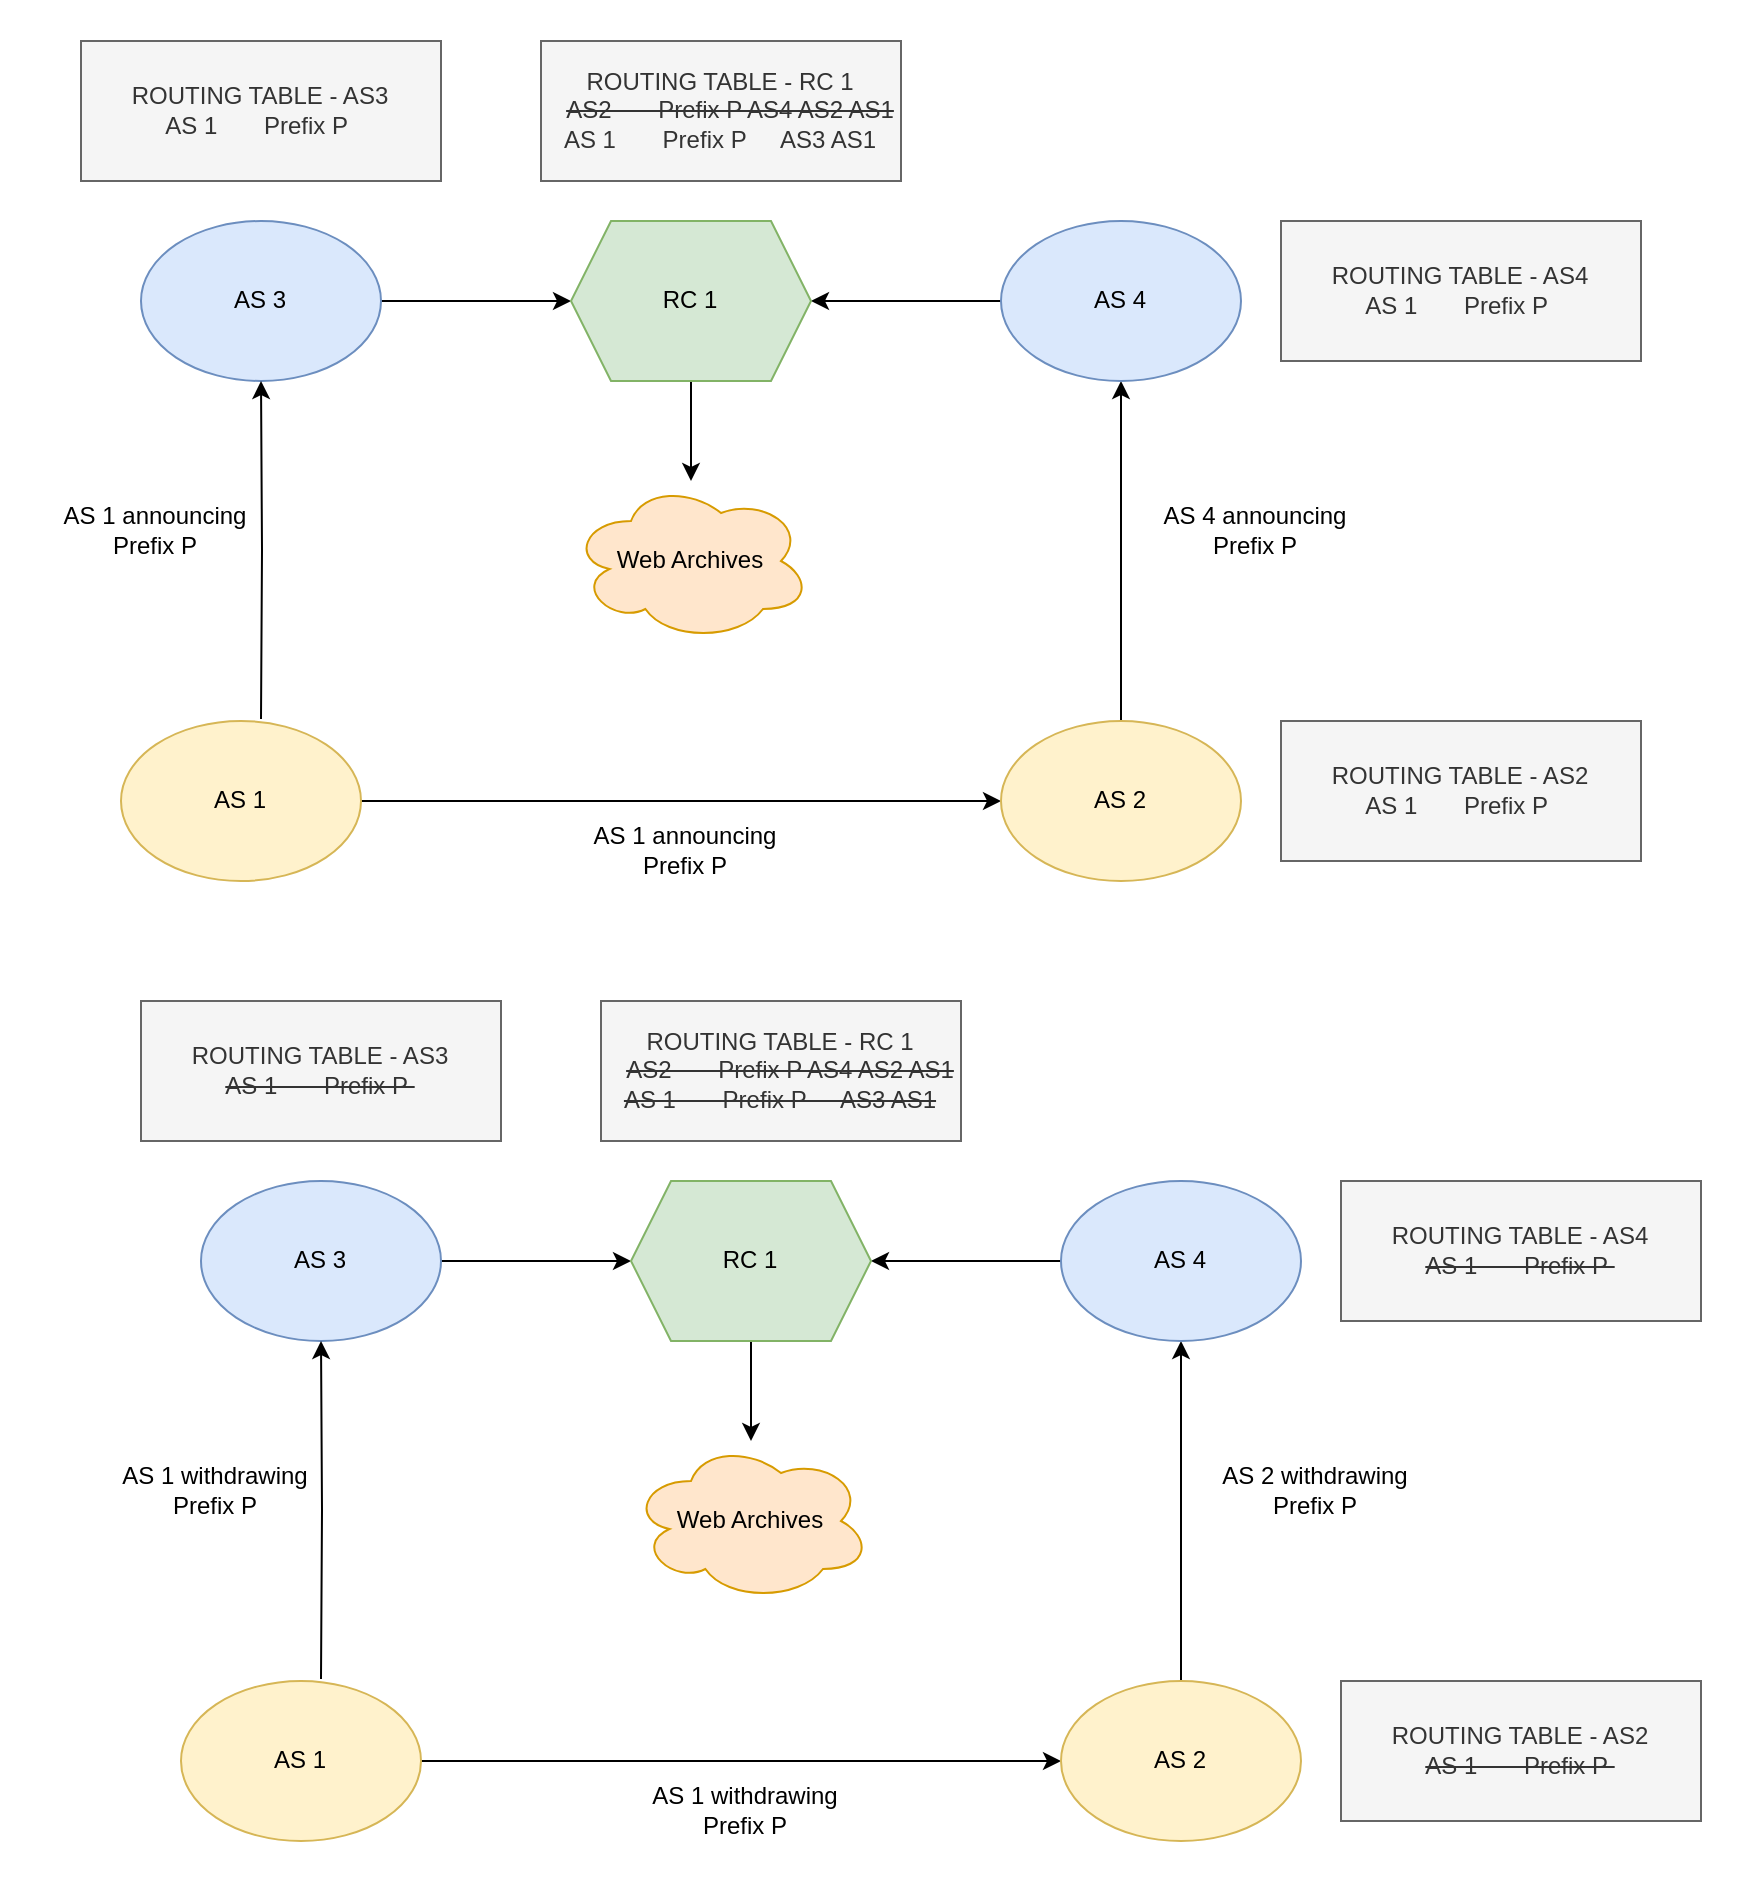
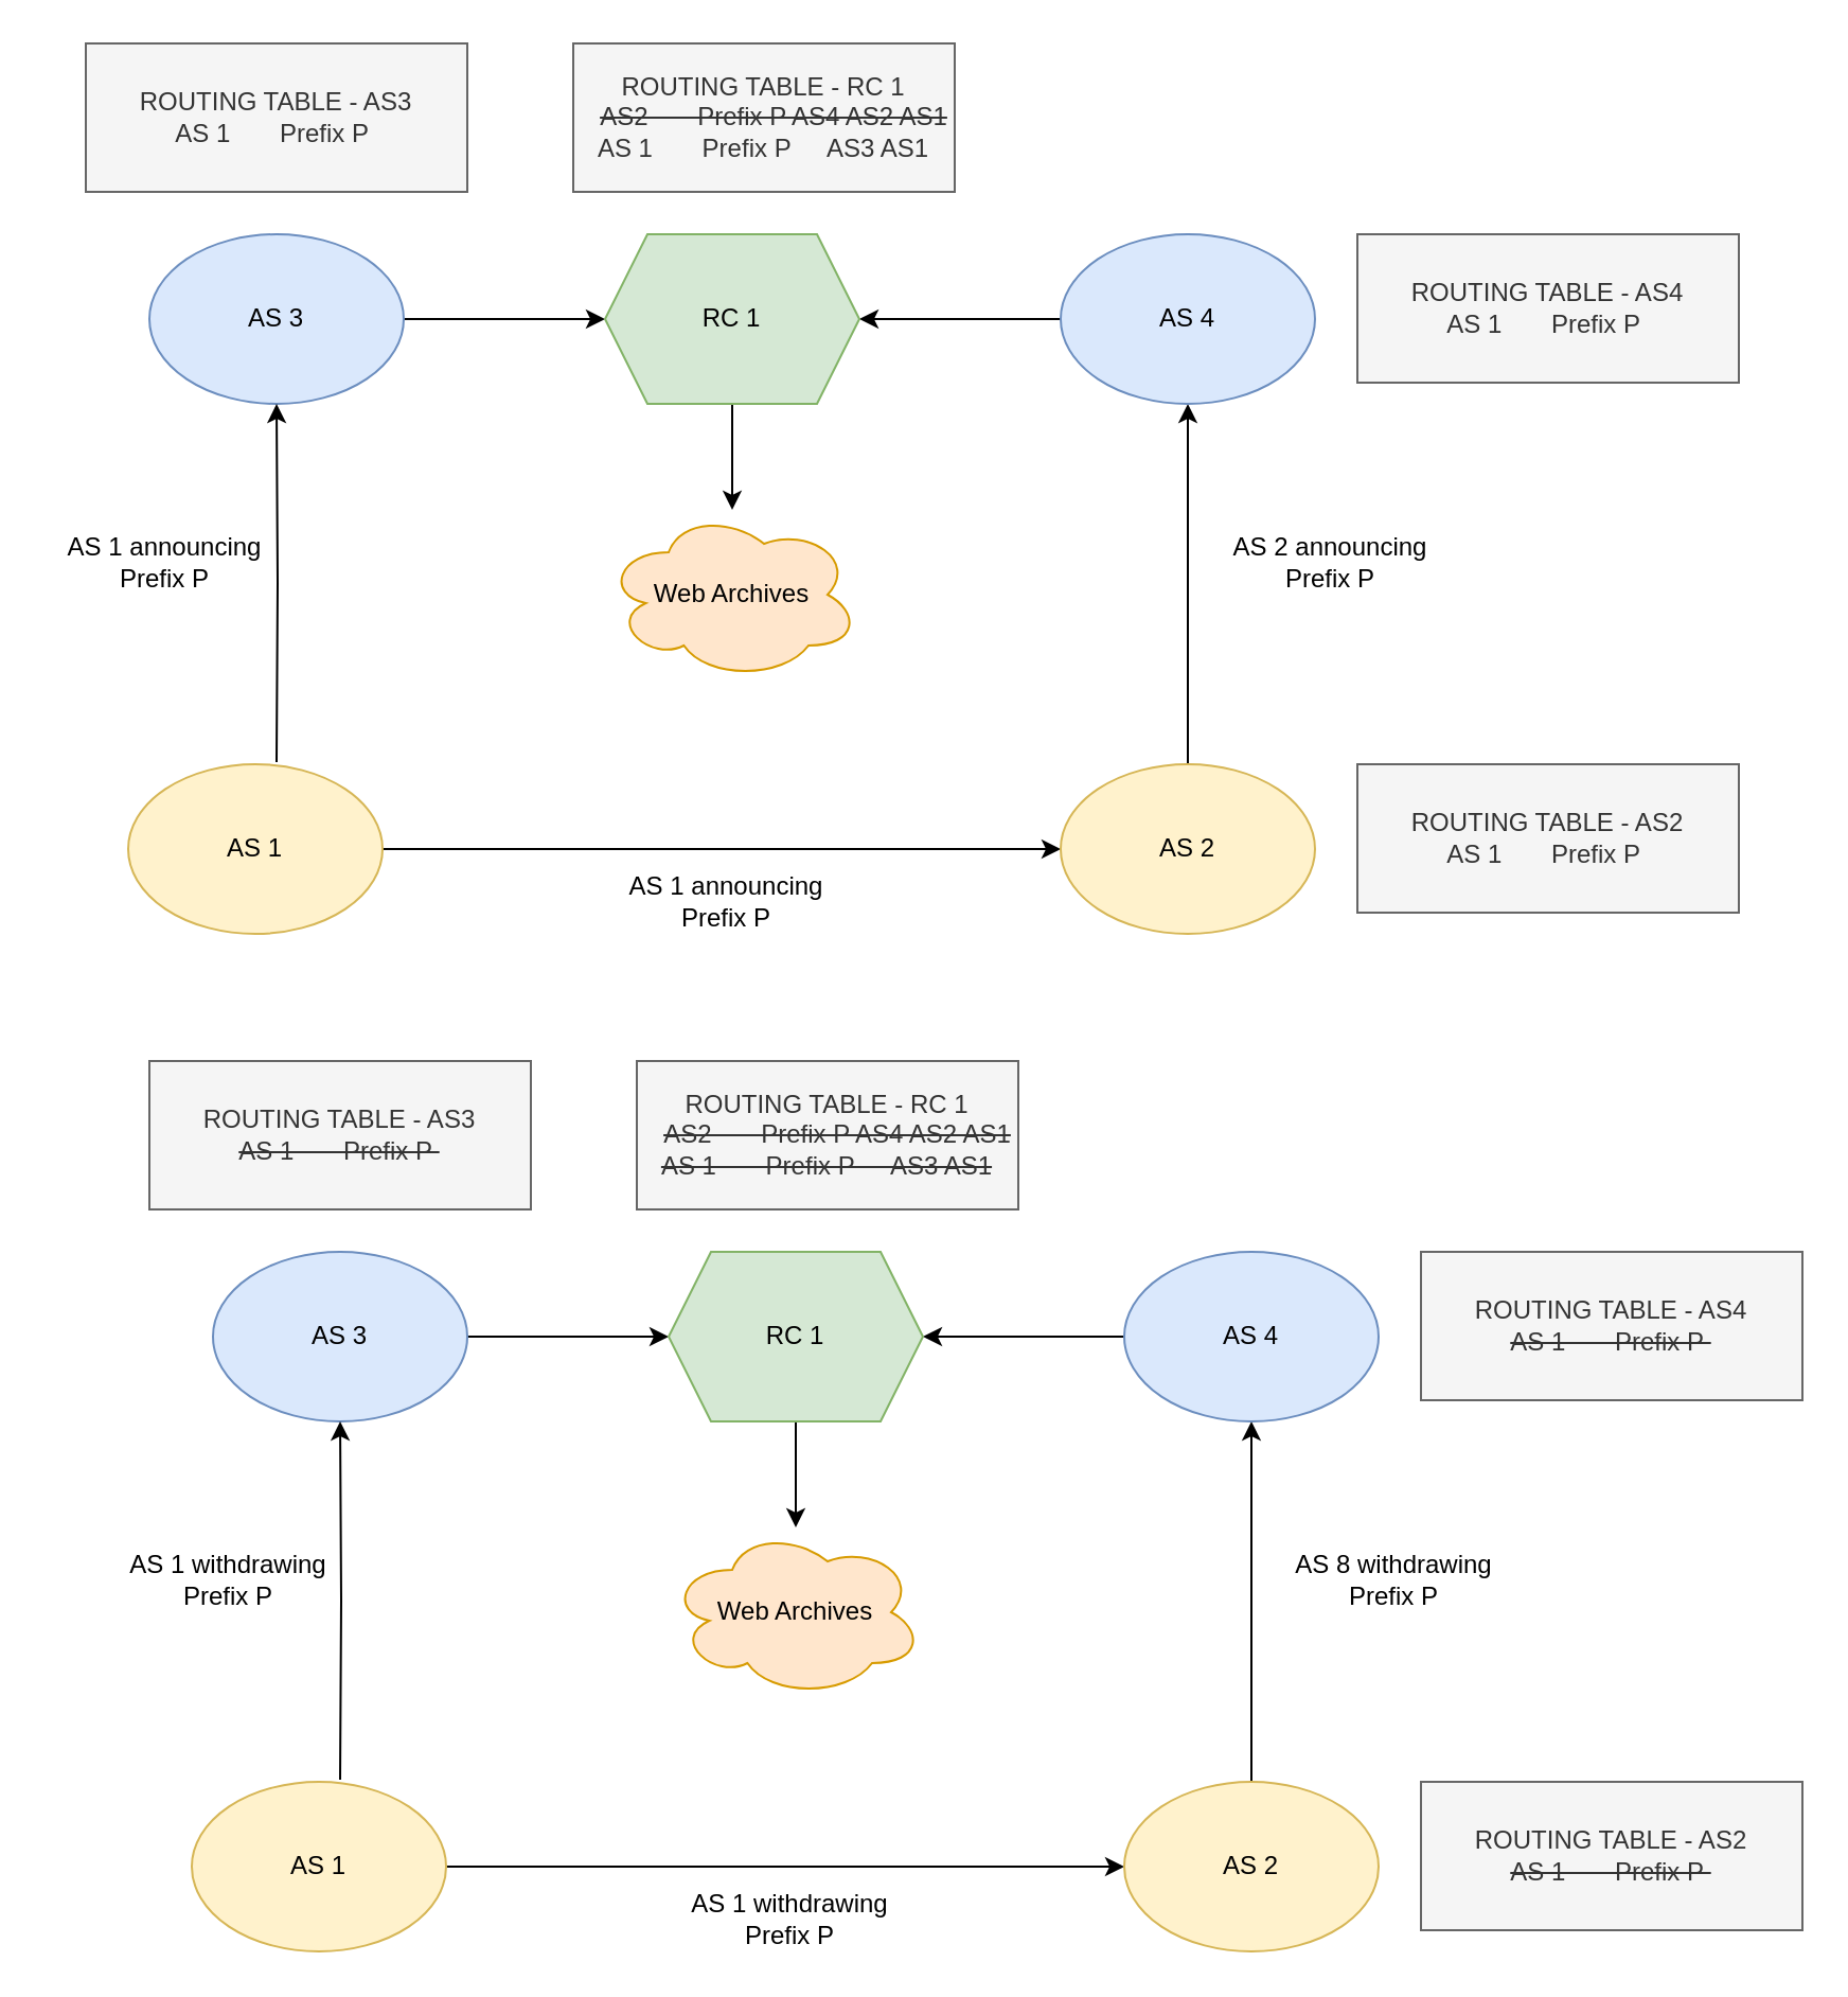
  <mxCell id="0" />
  <mxCell id="1" parent="0" />
  <mxCell id="2" value="" style="edgeStyle=orthogonalEdgeStyle;rounded=0;orthogonalLoop=1;jettySize=auto;html=1;" edge="1" parent="1" source="3" target="5"><mxGeometry relative="1" as="geometry"><mxPoint x="280" y="400" as="targetPoint" /></mxGeometry></mxCell>
  <mxCell id="3" value="AS 1" style="ellipse;whiteSpace=wrap;html=1;fillColor=#fff2cc;strokeColor=#d6b656;" vertex="1" parent="1"><mxGeometry x="60" y="360" width="120" height="80" as="geometry" /></mxCell>
  <mxCell id="4" value="" style="edgeStyle=orthogonalEdgeStyle;rounded=0;orthogonalLoop=1;jettySize=auto;html=1;" edge="1" parent="1" source="5" target="7"><mxGeometry relative="1" as="geometry"><mxPoint x="560" y="240" as="targetPoint" /></mxGeometry></mxCell>
  <mxCell id="5" value="AS 2" style="ellipse;whiteSpace=wrap;html=1;fillColor=#fff2cc;strokeColor=#d6b656;" vertex="1" parent="1"><mxGeometry x="500" y="360" width="120" height="80" as="geometry" /></mxCell>
  <mxCell id="6" value="" style="edgeStyle=orthogonalEdgeStyle;rounded=0;orthogonalLoop=1;jettySize=auto;html=1;" edge="1" parent="1" source="7" target="18"><mxGeometry relative="1" as="geometry" /></mxCell>
  <mxCell id="7" value="AS 4" style="ellipse;whiteSpace=wrap;html=1;fillColor=#dae8fc;strokeColor=#6c8ebf;" vertex="1" parent="1"><mxGeometry x="500" y="110" width="120" height="80" as="geometry" /></mxCell>
  <mxCell id="8" value="" style="edgeStyle=orthogonalEdgeStyle;rounded=0;orthogonalLoop=1;jettySize=auto;html=1;" edge="1" parent="1" source="9" target="18"><mxGeometry relative="1" as="geometry" /></mxCell>
  <mxCell id="9" value="AS 3" style="ellipse;whiteSpace=wrap;html=1;fillColor=#dae8fc;strokeColor=#6c8ebf;" vertex="1" parent="1"><mxGeometry x="70" y="110" width="120" height="80" as="geometry" /></mxCell>
  <mxCell id="10" value="AS 1 announcing Prefix P" style="text;html=1;align=center;verticalAlign=middle;whiteSpace=wrap;rounded=0;" vertex="1" parent="1"><mxGeometry x="285" y="410" width="115" height="30" as="geometry" /></mxCell>
  <mxCell id="11" value="ROUTING TABLE - AS2&lt;div&gt;AS 1&amp;nbsp; &amp;nbsp; &amp;nbsp; &amp;nbsp;Prefix P&amp;nbsp;&lt;/div&gt;" style="rounded=0;whiteSpace=wrap;html=1;fillColor=#f5f5f5;fontColor=#333333;strokeColor=#666666;" vertex="1" parent="1"><mxGeometry x="640" y="360" width="180" height="70" as="geometry" /></mxCell>
- <mxCell id="12" value="AS 4 announcing Prefix P" style="text;html=1;align=center;verticalAlign=middle;whiteSpace=wrap;rounded=0;" vertex="1" parent="1"><mxGeometry x="570" y="250" width="115" height="30" as="geometry" /></mxCell>
+ <mxCell id="12" value="AS 2 announcing Prefix P" style="text;html=1;align=center;verticalAlign=middle;whiteSpace=wrap;rounded=0;" vertex="1" parent="1"><mxGeometry x="570" y="250" width="115" height="30" as="geometry" /></mxCell>
  <mxCell id="13" value="ROUTING TABLE - AS4&lt;div&gt;AS 1&amp;nbsp; &amp;nbsp; &amp;nbsp; &amp;nbsp;Prefix P&amp;nbsp;&lt;/div&gt;" style="rounded=0;whiteSpace=wrap;html=1;fillColor=#f5f5f5;fontColor=#333333;strokeColor=#666666;" vertex="1" parent="1"><mxGeometry x="640" y="110" width="180" height="70" as="geometry" /></mxCell>
  <mxCell id="14" value="" style="edgeStyle=orthogonalEdgeStyle;rounded=0;orthogonalLoop=1;jettySize=auto;html=1;entryX=0.5;entryY=1;entryDx=0;entryDy=0;" edge="1" parent="1" target="9"><mxGeometry relative="1" as="geometry"><mxPoint x="130" y="359" as="sourcePoint" /><mxPoint x="440" y="359" as="targetPoint" /></mxGeometry></mxCell>
  <mxCell id="15" value="AS 1 announcing Prefix P" style="text;html=1;align=center;verticalAlign=middle;whiteSpace=wrap;rounded=0;" vertex="1" parent="1"><mxGeometry x="20" y="250" width="115" height="30" as="geometry" /></mxCell>
  <mxCell id="16" value="ROUTING TABLE - AS3&lt;div&gt;AS 1&amp;nbsp; &amp;nbsp; &amp;nbsp; &amp;nbsp;Prefix P&amp;nbsp;&lt;/div&gt;" style="rounded=0;whiteSpace=wrap;html=1;fillColor=#f5f5f5;fontColor=#333333;strokeColor=#666666;" vertex="1" parent="1"><mxGeometry x="40" y="20" width="180" height="70" as="geometry" /></mxCell>
  <mxCell id="17" value="" style="edgeStyle=orthogonalEdgeStyle;rounded=0;orthogonalLoop=1;jettySize=auto;html=1;" edge="1" parent="1" source="18" target="20"><mxGeometry relative="1" as="geometry" /></mxCell>
  <mxCell id="18" value="RC 1" style="shape=hexagon;perimeter=hexagonPerimeter2;whiteSpace=wrap;html=1;fixedSize=1;fillColor=#d5e8d4;strokeColor=#82b366;" vertex="1" parent="1"><mxGeometry x="285" y="110" width="120" height="80" as="geometry" /></mxCell>
  <mxCell id="19" value="ROUTING TABLE - RC 1&lt;div&gt;&amp;nbsp; &amp;nbsp;&lt;strike&gt;AS2&amp;nbsp; &amp;nbsp; &amp;nbsp; &amp;nbsp;Prefix P AS4 AS2 AS1&lt;/strike&gt;&lt;br&gt;&lt;div&gt;AS 1&amp;nbsp; &amp;nbsp; &amp;nbsp; &amp;nbsp;Prefix P&amp;nbsp; &amp;nbsp; &amp;nbsp;AS3 AS1&lt;/div&gt;&lt;/div&gt;" style="rounded=0;whiteSpace=wrap;html=1;fillColor=#f5f5f5;fontColor=#333333;strokeColor=#666666;" vertex="1" parent="1"><mxGeometry x="270" y="20" width="180" height="70" as="geometry" /></mxCell>
  <mxCell id="20" value="Web Archives" style="ellipse;shape=cloud;whiteSpace=wrap;html=1;fillColor=#ffe6cc;strokeColor=#d79b00;" vertex="1" parent="1"><mxGeometry x="285" y="240" width="120" height="80" as="geometry" /></mxCell>
  <mxCell id="21" value="" style="edgeStyle=orthogonalEdgeStyle;rounded=0;orthogonalLoop=1;jettySize=auto;html=1;" edge="1" parent="1" source="22" target="24"><mxGeometry relative="1" as="geometry"><mxPoint x="310" y="880" as="targetPoint" /></mxGeometry></mxCell>
  <mxCell id="22" value="AS 1" style="ellipse;whiteSpace=wrap;html=1;fillColor=#fff2cc;strokeColor=#d6b656;" vertex="1" parent="1"><mxGeometry x="90" y="840" width="120" height="80" as="geometry" /></mxCell>
  <mxCell id="23" value="" style="edgeStyle=orthogonalEdgeStyle;rounded=0;orthogonalLoop=1;jettySize=auto;html=1;" edge="1" parent="1" source="24" target="26"><mxGeometry relative="1" as="geometry"><mxPoint x="590" y="720" as="targetPoint" /></mxGeometry></mxCell>
  <mxCell id="24" value="AS 2" style="ellipse;whiteSpace=wrap;html=1;fillColor=#fff2cc;strokeColor=#d6b656;" vertex="1" parent="1"><mxGeometry x="530" y="840" width="120" height="80" as="geometry" /></mxCell>
  <mxCell id="25" value="" style="edgeStyle=orthogonalEdgeStyle;rounded=0;orthogonalLoop=1;jettySize=auto;html=1;" edge="1" parent="1" source="26" target="37"><mxGeometry relative="1" as="geometry" /></mxCell>
  <mxCell id="26" value="AS 4" style="ellipse;whiteSpace=wrap;html=1;fillColor=#dae8fc;strokeColor=#6c8ebf;" vertex="1" parent="1"><mxGeometry x="530" y="590" width="120" height="80" as="geometry" /></mxCell>
  <mxCell id="27" value="" style="edgeStyle=orthogonalEdgeStyle;rounded=0;orthogonalLoop=1;jettySize=auto;html=1;" edge="1" parent="1" source="28" target="37"><mxGeometry relative="1" as="geometry" /></mxCell>
  <mxCell id="28" value="AS 3" style="ellipse;whiteSpace=wrap;html=1;fillColor=#dae8fc;strokeColor=#6c8ebf;" vertex="1" parent="1"><mxGeometry x="100" y="590" width="120" height="80" as="geometry" /></mxCell>
  <mxCell id="29" value="AS 1 withdrawing Prefix P" style="text;html=1;align=center;verticalAlign=middle;whiteSpace=wrap;rounded=0;" vertex="1" parent="1"><mxGeometry x="315" y="890" width="115" height="30" as="geometry" /></mxCell>
  <mxCell id="30" value="ROUTING TABLE - AS2&lt;div&gt;&lt;strike&gt;AS 1&amp;nbsp; &amp;nbsp; &amp;nbsp; &amp;nbsp;Prefix P&amp;nbsp;&lt;/strike&gt;&lt;/div&gt;" style="rounded=0;whiteSpace=wrap;html=1;fillColor=#f5f5f5;fontColor=#333333;strokeColor=#666666;" vertex="1" parent="1"><mxGeometry x="670" y="840" width="180" height="70" as="geometry" /></mxCell>
- <mxCell id="31" value="AS 2 withdrawing Prefix P" style="text;html=1;align=center;verticalAlign=middle;whiteSpace=wrap;rounded=0;" vertex="1" parent="1"><mxGeometry x="600" y="730" width="115" height="30" as="geometry" /></mxCell>
+ <mxCell id="31" value="AS 8 withdrawing Prefix P" style="text;html=1;align=center;verticalAlign=middle;whiteSpace=wrap;rounded=0;" vertex="1" parent="1"><mxGeometry x="600" y="730" width="115" height="30" as="geometry" /></mxCell>
  <mxCell id="32" value="ROUTING TABLE - AS4&lt;div&gt;&lt;strike&gt;AS 1&amp;nbsp; &amp;nbsp; &amp;nbsp; &amp;nbsp;Prefix P&amp;nbsp;&lt;/strike&gt;&lt;/div&gt;" style="rounded=0;whiteSpace=wrap;html=1;fillColor=#f5f5f5;fontColor=#333333;strokeColor=#666666;" vertex="1" parent="1"><mxGeometry x="670" y="590" width="180" height="70" as="geometry" /></mxCell>
  <mxCell id="33" value="" style="edgeStyle=orthogonalEdgeStyle;rounded=0;orthogonalLoop=1;jettySize=auto;html=1;entryX=0.5;entryY=1;entryDx=0;entryDy=0;" edge="1" parent="1" target="28"><mxGeometry relative="1" as="geometry"><mxPoint x="160" y="839" as="sourcePoint" /><mxPoint x="470" y="839" as="targetPoint" /></mxGeometry></mxCell>
  <mxCell id="34" value="AS 1 withdrawing Prefix P" style="text;html=1;align=center;verticalAlign=middle;whiteSpace=wrap;rounded=0;" vertex="1" parent="1"><mxGeometry x="50" y="730" width="115" height="30" as="geometry" /></mxCell>
  <mxCell id="35" value="ROUTING TABLE - AS3&lt;div&gt;&lt;strike&gt;AS 1&amp;nbsp; &amp;nbsp; &amp;nbsp; &amp;nbsp;Prefix P&amp;nbsp;&lt;/strike&gt;&lt;/div&gt;" style="rounded=0;whiteSpace=wrap;html=1;fillColor=#f5f5f5;fontColor=#333333;strokeColor=#666666;" vertex="1" parent="1"><mxGeometry x="70" y="500" width="180" height="70" as="geometry" /></mxCell>
  <mxCell id="36" value="" style="edgeStyle=orthogonalEdgeStyle;rounded=0;orthogonalLoop=1;jettySize=auto;html=1;" edge="1" parent="1" source="37" target="39"><mxGeometry relative="1" as="geometry" /></mxCell>
  <mxCell id="37" value="RC 1" style="shape=hexagon;perimeter=hexagonPerimeter2;whiteSpace=wrap;html=1;fixedSize=1;fillColor=#d5e8d4;strokeColor=#82b366;" vertex="1" parent="1"><mxGeometry x="315" y="590" width="120" height="80" as="geometry" /></mxCell>
  <mxCell id="38" value="ROUTING TABLE - RC 1&lt;div&gt;&amp;nbsp; &amp;nbsp;&lt;strike&gt;AS2&amp;nbsp; &amp;nbsp; &amp;nbsp; &amp;nbsp;Prefix P AS4 AS2 AS1&lt;/strike&gt;&lt;br&gt;&lt;div&gt;&lt;strike&gt;AS 1&amp;nbsp; &amp;nbsp; &amp;nbsp; &amp;nbsp;Prefix P&amp;nbsp; &amp;nbsp; &amp;nbsp;AS3 AS1&lt;/strike&gt;&lt;/div&gt;&lt;/div&gt;" style="rounded=0;whiteSpace=wrap;html=1;fillColor=#f5f5f5;fontColor=#333333;strokeColor=#666666;" vertex="1" parent="1"><mxGeometry x="300" y="500" width="180" height="70" as="geometry" /></mxCell>
  <mxCell id="39" value="Web Archives" style="ellipse;shape=cloud;whiteSpace=wrap;html=1;fillColor=#ffe6cc;strokeColor=#d79b00;" vertex="1" parent="1"><mxGeometry x="315" y="720" width="120" height="80" as="geometry" /></mxCell>
